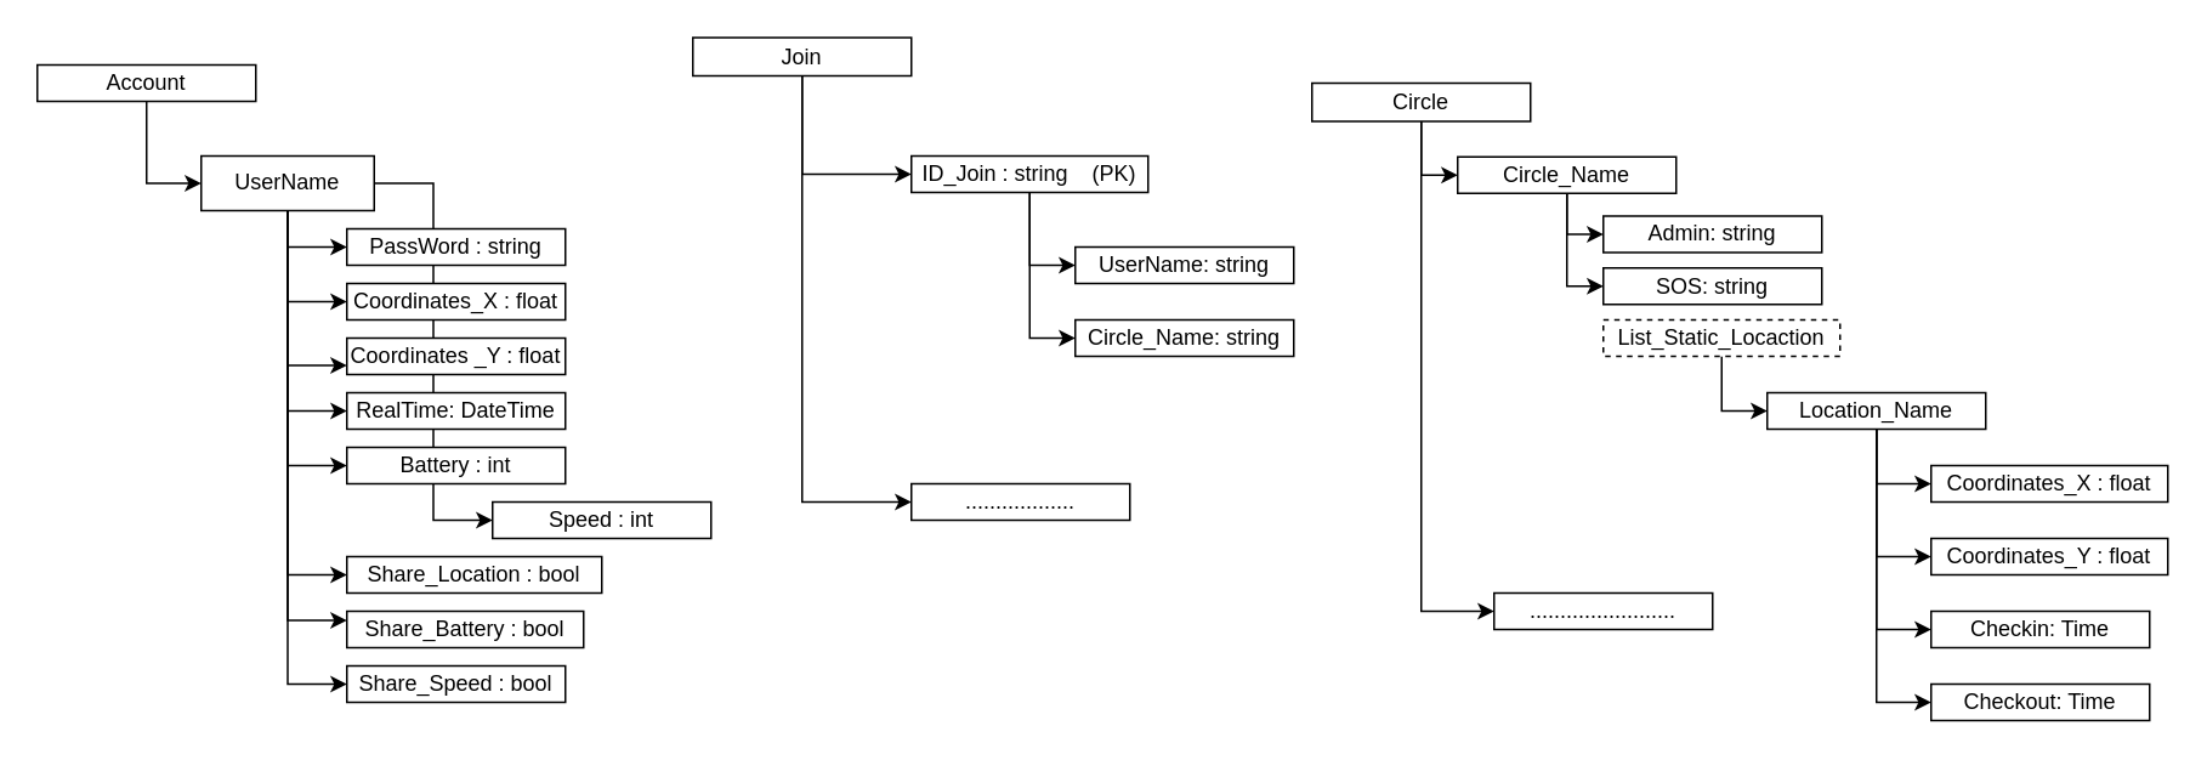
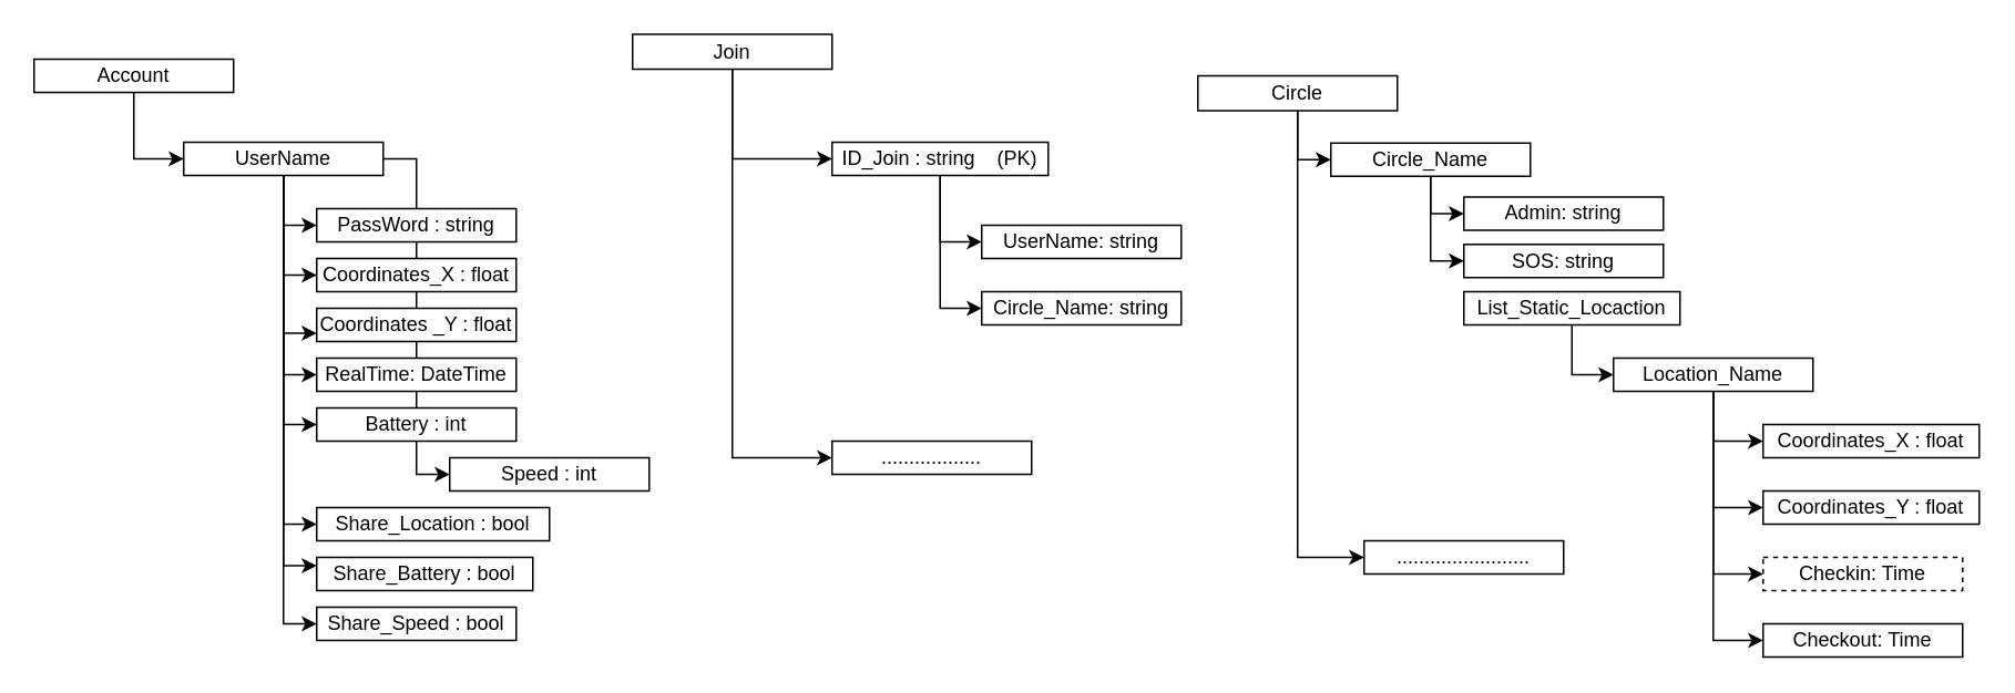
  <mxCell id="0" />
  <mxCell id="1" parent="0" />
  <mxCell id="2" style="edgeStyle=orthogonalEdgeStyle;rounded=0;orthogonalLoop=1;jettySize=auto;html=1;entryX=0;entryY=0.5;entryDx=0;entryDy=0;" parent="1" source="3" target="13" edge="1"><mxGeometry relative="1" as="geometry" /></mxCell>
  <mxCell id="3" value="Account" style="rounded=0;whiteSpace=wrap;html=1;" parent="1" vertex="1"><mxGeometry x="20" y="35" width="120" height="20" as="geometry" /></mxCell>
  <mxCell id="4" style="edgeStyle=orthogonalEdgeStyle;rounded=0;orthogonalLoop=1;jettySize=auto;html=1;entryX=0;entryY=0.5;entryDx=0;entryDy=0;" parent="1" source="13" target="18" edge="1"><mxGeometry relative="1" as="geometry"><mxPoint x="470" y="295" as="targetPoint" /></mxGeometry></mxCell>
  <mxCell id="5" style="edgeStyle=orthogonalEdgeStyle;rounded=0;orthogonalLoop=1;jettySize=auto;html=1;entryX=0;entryY=0.5;entryDx=0;entryDy=0;" parent="1" source="13" target="15" edge="1"><mxGeometry relative="1" as="geometry" /></mxCell>
  <mxCell id="6" style="edgeStyle=orthogonalEdgeStyle;rounded=0;orthogonalLoop=1;jettySize=auto;html=1;entryX=0;entryY=0.75;entryDx=0;entryDy=0;" parent="1" source="13" target="17" edge="1"><mxGeometry relative="1" as="geometry" /></mxCell>
  <mxCell id="7" style="edgeStyle=orthogonalEdgeStyle;rounded=0;orthogonalLoop=1;jettySize=auto;html=1;entryX=0;entryY=0.5;entryDx=0;entryDy=0;" parent="1" source="13" target="16" edge="1"><mxGeometry relative="1" as="geometry"><mxPoint x="430" y="325" as="targetPoint" /></mxGeometry></mxCell>
  <mxCell id="8" style="edgeStyle=orthogonalEdgeStyle;rounded=0;orthogonalLoop=1;jettySize=auto;html=1;entryX=0;entryY=0.5;entryDx=0;entryDy=0;" parent="1" source="13" target="14" edge="1"><mxGeometry relative="1" as="geometry" /></mxCell>
  <mxCell id="9" style="edgeStyle=orthogonalEdgeStyle;rounded=0;orthogonalLoop=1;jettySize=auto;html=1;entryX=0;entryY=0.5;entryDx=0;entryDy=0;" parent="1" source="13" target="19" edge="1"><mxGeometry relative="1" as="geometry" /></mxCell>
  <mxCell id="10" style="edgeStyle=orthogonalEdgeStyle;rounded=0;orthogonalLoop=1;jettySize=auto;html=1;entryX=0;entryY=0.5;entryDx=0;entryDy=0;" parent="1" source="13" target="20" edge="1"><mxGeometry relative="1" as="geometry" /></mxCell>
  <mxCell id="11" style="edgeStyle=orthogonalEdgeStyle;rounded=0;orthogonalLoop=1;jettySize=auto;html=1;entryX=0;entryY=0.25;entryDx=0;entryDy=0;" parent="1" source="13" target="21" edge="1"><mxGeometry relative="1" as="geometry" /></mxCell>
  <mxCell id="12" style="edgeStyle=orthogonalEdgeStyle;rounded=0;orthogonalLoop=1;jettySize=auto;html=1;entryX=0;entryY=0.5;entryDx=0;entryDy=0;" parent="1" source="13" target="22" edge="1"><mxGeometry relative="1" as="geometry" /></mxCell>
- <mxCell id="13" value="&lt;span style=&quot;text-align: left&quot;&gt;UserName&lt;/span&gt;" style="rounded=0;whiteSpace=wrap;html=1;" parent="1" vertex="1"><mxGeometry x="110" y="85" width="95" height="30" as="geometry" /></mxCell>
+ <mxCell id="13" value="&lt;span style=&quot;text-align: left&quot;&gt;UserName&lt;/span&gt;" style="rounded=0;whiteSpace=wrap;html=1;" parent="1" vertex="1"><mxGeometry x="110" y="85" width="120" height="20" as="geometry" /></mxCell>
  <mxCell id="14" value="&lt;span style=&quot;text-align: left&quot;&gt;Battery : int&lt;/span&gt;" style="rounded=0;whiteSpace=wrap;html=1;" parent="1" vertex="1"><mxGeometry x="190" y="245" width="120" height="20" as="geometry" /></mxCell>
  <mxCell id="15" value="&lt;span style=&quot;text-align: left&quot;&gt;Coordinates_X : float&lt;/span&gt;" style="rounded=0;whiteSpace=wrap;html=1;" parent="1" vertex="1"><mxGeometry x="190" y="155" width="120" height="20" as="geometry" /></mxCell>
  <mxCell id="16" value="&lt;span style=&quot;text-align: left&quot;&gt;RealTime: DateTime&lt;/span&gt;" style="rounded=0;whiteSpace=wrap;html=1;" parent="1" vertex="1"><mxGeometry x="190" y="215" width="120" height="20" as="geometry" /></mxCell>
  <mxCell id="17" value="&lt;span style=&quot;text-align: left&quot;&gt;Coordinates _Y : float&lt;/span&gt;" style="rounded=0;whiteSpace=wrap;html=1;" parent="1" vertex="1"><mxGeometry x="190" y="185" width="120" height="20" as="geometry" /></mxCell>
  <mxCell id="18" value="&lt;span style=&quot;text-align: left&quot;&gt;PassWord : string&lt;/span&gt;" style="rounded=0;whiteSpace=wrap;html=1;" parent="1" vertex="1"><mxGeometry x="190" y="125" width="120" height="20" as="geometry" /></mxCell>
  <mxCell id="19" value="&lt;span style=&quot;text-align: left&quot;&gt;Speed : int&lt;/span&gt;" style="rounded=0;whiteSpace=wrap;html=1;" parent="1" vertex="1"><mxGeometry x="270" y="275" width="120" height="20" as="geometry" /></mxCell>
  <mxCell id="20" value="&lt;span style=&quot;text-align: left&quot;&gt;Share_Location : bool&lt;/span&gt;" style="rounded=0;whiteSpace=wrap;html=1;" parent="1" vertex="1"><mxGeometry x="190" y="305" width="140" height="20" as="geometry" /></mxCell>
  <mxCell id="21" value="&lt;span style=&quot;text-align: left&quot;&gt;Share_Battery : bool&lt;/span&gt;" style="rounded=0;whiteSpace=wrap;html=1;" parent="1" vertex="1"><mxGeometry x="190" y="335" width="130" height="20" as="geometry" /></mxCell>
  <mxCell id="22" value="&lt;span style=&quot;text-align: left&quot;&gt;Share_Speed : bool&lt;/span&gt;" style="rounded=0;whiteSpace=wrap;html=1;" parent="1" vertex="1"><mxGeometry x="190" y="365" width="120" height="20" as="geometry" /></mxCell>
  <mxCell id="23" style="edgeStyle=orthogonalEdgeStyle;rounded=0;orthogonalLoop=1;jettySize=auto;html=1;entryX=0;entryY=0.5;entryDx=0;entryDy=0;" parent="1" source="25" target="28" edge="1"><mxGeometry relative="1" as="geometry" /></mxCell>
  <mxCell id="24" style="edgeStyle=orthogonalEdgeStyle;rounded=0;orthogonalLoop=1;jettySize=auto;html=1;entryX=0;entryY=0.5;entryDx=0;entryDy=0;" edge="1" parent="1" source="25" target="49"><mxGeometry relative="1" as="geometry" /></mxCell>
  <mxCell id="25" value="Join" style="rounded=0;whiteSpace=wrap;html=1;" parent="1" vertex="1"><mxGeometry x="380" y="20" width="120" height="21" as="geometry" /></mxCell>
  <mxCell id="26" style="edgeStyle=orthogonalEdgeStyle;rounded=0;orthogonalLoop=1;jettySize=auto;html=1;entryX=0;entryY=0.5;entryDx=0;entryDy=0;" parent="1" source="28" target="33" edge="1"><mxGeometry relative="1" as="geometry" /></mxCell>
  <mxCell id="27" style="edgeStyle=orthogonalEdgeStyle;rounded=0;orthogonalLoop=1;jettySize=auto;html=1;entryX=0;entryY=0.5;entryDx=0;entryDy=0;" parent="1" source="28" target="32" edge="1"><mxGeometry relative="1" as="geometry" /></mxCell>
  <mxCell id="28" value="&lt;span style=&quot;text-align: left&quot;&gt;ID_Join : string&amp;nbsp; &amp;nbsp; (PK)&lt;/span&gt;" style="rounded=0;whiteSpace=wrap;html=1;" parent="1" vertex="1"><mxGeometry x="500" y="85" width="130" height="20" as="geometry" /></mxCell>
  <mxCell id="29" style="edgeStyle=orthogonalEdgeStyle;rounded=0;orthogonalLoop=1;jettySize=auto;html=1;entryX=0;entryY=0.5;entryDx=0;entryDy=0;" parent="1" source="31" target="42" edge="1"><mxGeometry relative="1" as="geometry" /></mxCell>
  <mxCell id="30" style="edgeStyle=orthogonalEdgeStyle;rounded=0;orthogonalLoop=1;jettySize=auto;html=1;entryX=0;entryY=0.5;entryDx=0;entryDy=0;" edge="1" parent="1" source="31" target="50"><mxGeometry relative="1" as="geometry" /></mxCell>
  <mxCell id="31" value="Circle" style="rounded=0;whiteSpace=wrap;html=1;" parent="1" vertex="1"><mxGeometry x="720" y="45" width="120" height="21" as="geometry" /></mxCell>
  <mxCell id="32" value="Circle_Name: string" style="rounded=0;whiteSpace=wrap;html=1;" parent="1" vertex="1"><mxGeometry x="590" y="175" width="120" height="20" as="geometry" /></mxCell>
  <mxCell id="33" value="UserName: string" style="rounded=0;whiteSpace=wrap;html=1;" parent="1" vertex="1"><mxGeometry x="590" y="135" width="120" height="20" as="geometry" /></mxCell>
  <mxCell id="34" value="Checkout: Time" style="rounded=0;whiteSpace=wrap;html=1;" parent="1" vertex="1"><mxGeometry x="1060" y="375" width="120" height="20" as="geometry" /></mxCell>
- <mxCell id="35" value="Checkin: Time" style="rounded=0;whiteSpace=wrap;html=1;" parent="1" vertex="1"><mxGeometry x="1060" y="335" width="120" height="20" as="geometry" /></mxCell>
+ <mxCell id="35" value="Checkin: Time" style="rounded=0;whiteSpace=wrap;html=1;dashed=1;" parent="1" vertex="1"><mxGeometry x="1060" y="335" width="120" height="20" as="geometry" /></mxCell>
  <mxCell id="36" value="&lt;span style=&quot;text-align: left&quot;&gt;Coordinates_X : float&lt;/span&gt;" style="rounded=0;whiteSpace=wrap;html=1;" parent="1" vertex="1"><mxGeometry x="1060" y="255" width="130" height="20" as="geometry" /></mxCell>
  <mxCell id="37" style="edgeStyle=orthogonalEdgeStyle;rounded=0;orthogonalLoop=1;jettySize=auto;html=1;entryX=0;entryY=0.5;entryDx=0;entryDy=0;" parent="1" source="38" target="48" edge="1"><mxGeometry relative="1" as="geometry" /></mxCell>
- <mxCell id="38" value="List_Static_Locaction" style="rounded=0;whiteSpace=wrap;html=1;dashed=1;" parent="1" vertex="1"><mxGeometry x="880" y="175" width="130" height="20" as="geometry" /></mxCell>
+ <mxCell id="38" value="List_Static_Locaction" style="rounded=0;whiteSpace=wrap;html=1;" parent="1" vertex="1"><mxGeometry x="880" y="175" width="130" height="20" as="geometry" /></mxCell>
  <mxCell id="39" value="Admin: string" style="rounded=0;whiteSpace=wrap;html=1;" parent="1" vertex="1"><mxGeometry x="880" y="118" width="120" height="20" as="geometry" /></mxCell>
  <mxCell id="40" style="edgeStyle=orthogonalEdgeStyle;rounded=0;orthogonalLoop=1;jettySize=auto;html=1;entryX=0;entryY=0.5;entryDx=0;entryDy=0;" parent="1" source="42" target="39" edge="1"><mxGeometry relative="1" as="geometry" /></mxCell>
  <mxCell id="41" style="edgeStyle=orthogonalEdgeStyle;rounded=0;orthogonalLoop=1;jettySize=auto;html=1;entryX=0;entryY=0.5;entryDx=0;entryDy=0;" edge="1" parent="1" source="42" target="51"><mxGeometry relative="1" as="geometry" /></mxCell>
  <mxCell id="42" value="Circle_Name" style="rounded=0;whiteSpace=wrap;html=1;" parent="1" vertex="1"><mxGeometry x="800" y="85.5" width="120" height="20" as="geometry" /></mxCell>
  <mxCell id="43" value="&lt;span style=&quot;text-align: left&quot;&gt;Coordinates_Y : float&lt;/span&gt;" style="rounded=0;whiteSpace=wrap;html=1;" parent="1" vertex="1"><mxGeometry x="1060" y="295" width="130" height="20" as="geometry" /></mxCell>
  <mxCell id="44" style="edgeStyle=orthogonalEdgeStyle;rounded=0;orthogonalLoop=1;jettySize=auto;html=1;entryX=0;entryY=0.5;entryDx=0;entryDy=0;" parent="1" source="48" target="36" edge="1"><mxGeometry relative="1" as="geometry" /></mxCell>
  <mxCell id="45" style="edgeStyle=orthogonalEdgeStyle;rounded=0;orthogonalLoop=1;jettySize=auto;html=1;entryX=0;entryY=0.5;entryDx=0;entryDy=0;" parent="1" source="48" target="43" edge="1"><mxGeometry relative="1" as="geometry" /></mxCell>
  <mxCell id="46" style="edgeStyle=orthogonalEdgeStyle;rounded=0;orthogonalLoop=1;jettySize=auto;html=1;entryX=0;entryY=0.5;entryDx=0;entryDy=0;" parent="1" source="48" target="35" edge="1"><mxGeometry relative="1" as="geometry" /></mxCell>
  <mxCell id="47" style="edgeStyle=orthogonalEdgeStyle;rounded=0;orthogonalLoop=1;jettySize=auto;html=1;entryX=0;entryY=0.5;entryDx=0;entryDy=0;" parent="1" source="48" target="34" edge="1"><mxGeometry relative="1" as="geometry" /></mxCell>
  <mxCell id="48" value="Location_Name" style="rounded=0;whiteSpace=wrap;html=1;" parent="1" vertex="1"><mxGeometry x="970" y="215" width="120" height="20" as="geometry" /></mxCell>
  <mxCell id="49" value=".................." style="rounded=0;whiteSpace=wrap;html=1;" vertex="1" parent="1"><mxGeometry x="500" y="265" width="120" height="20" as="geometry" /></mxCell>
  <mxCell id="50" value="........................" style="rounded=0;whiteSpace=wrap;html=1;" vertex="1" parent="1"><mxGeometry x="820" y="325" width="120" height="20" as="geometry" /></mxCell>
  <mxCell id="51" value="SOS: string" style="rounded=0;whiteSpace=wrap;html=1;" vertex="1" parent="1"><mxGeometry x="880" y="146.5" width="120" height="20" as="geometry" /></mxCell>
